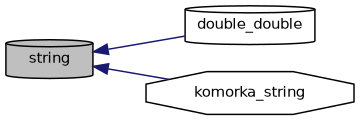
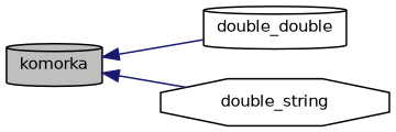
  digraph {
    fontname="DejaVu Sans"
    rankdir=LR
    node [color=black fillcolor=white fontname="DejaVu Sans" fontsize=10 shape=cylinder style=filled]
    edge [color=midnightblue dir=back fontname="DejaVu Sans" fontsize=10 labelfontname=Helvetica labelfontsize=10 style=solid]
-   n1 [fillcolor=grey75 fontcolor=black height=0.2 label=string width=0.4]
+   n1 [fillcolor=grey75 fontcolor=black height=0.2 label=komorka width=0.4]
    n2 [height=0.2 label=double_double width=0.4]
-   n3 [height=0.2 label=komorka_string shape=octagon width=0.4]
+   n3 [height=0.2 label=double_string shape=octagon width=0.4]
    n1 -> n2
    n1 -> n3
  }
